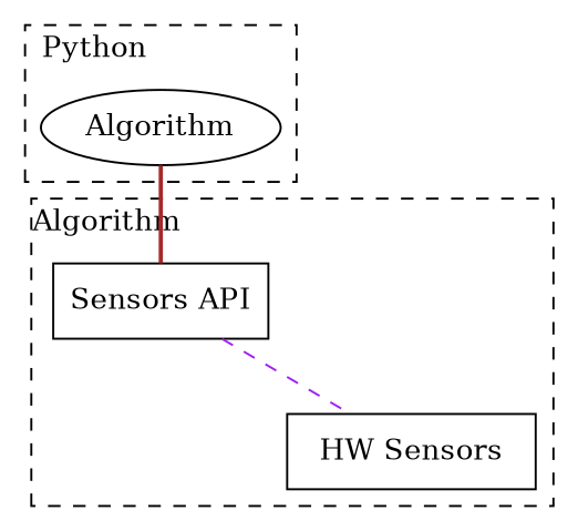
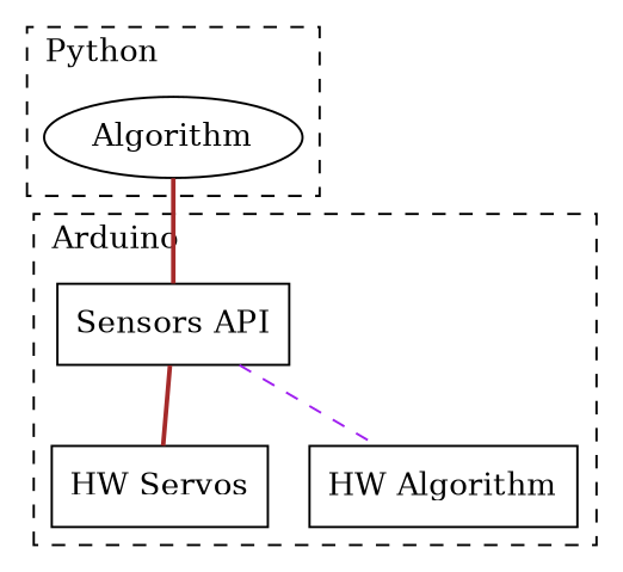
  graph {
    node [shape=box]
    edge [color=brown style=bold]
-   "HW Sensors"
+   "HW Servos"
+   "HW Sensors" [label="HW Algorithm"]
    n3 [label="Sensors API"]
    Algorithm [shape=ellipse]
    subgraph cluster_1 {
-     label=Algorithm
+     label=Arduino
      labeljust=l
      style=dashed
+     "HW Servos"
      "HW Sensors"
      n3
    }
    subgraph cluster_2 {
      label=Python
      labeljust=l
      style=dashed
      Algorithm
    }
+   n3 -- "HW Servos"
    n3 -- "HW Sensors" [color=purple style=dashed]
    Algorithm -- n3
  }
